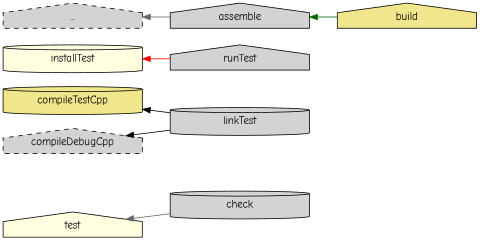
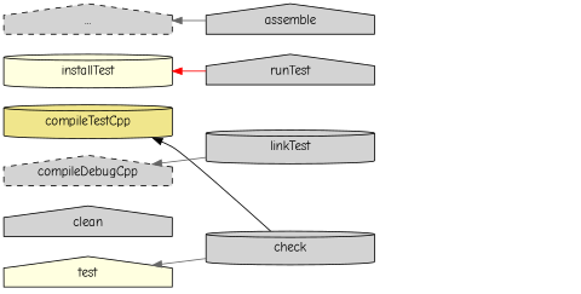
  digraph {
    fontname="Comic Neue"
    rankdir=LR
    node [fillcolor=lightgrey fixedsize=true fontname="Comic Neue" shape=house style=filled]
    edge [fontname="Comic Neue" dir=back]
    compileTestCpp [fillcolor=khaki height=0.5 shape=cylinder width=2.5]
    compileDebugCpp [height=0.5 style="dashed,filled" width=2.5]
+   clean [height=0.5 width=2.5]
    linkTest [height=0.5 shape=cylinder width=2.5]
    installTest [fillcolor=lightyellow height=0.5 shape=cylinder width=2.5]
    runTest [height=0.5 width=2.5]
    test [fillcolor=lightyellow height=0.5 width=2.5]
    check [height=0.5 shape=cylinder width=2.5]
-   build [fillcolor=khaki height=0.5 width=2.5]
    assemble [height=0.5 width=2.5]
    n11 [height=0.5 label="..." style="dashed,filled" width=2.5]
    subgraph sub_1 {
      rank=same
      compileTestCpp
      compileDebugCpp
+     clean
    }
    compileTestCpp -> compileDebugCpp [style=invis dir=""]
-   compileTestCpp -> linkTest [color=black]
-   compileDebugCpp -> linkTest [color=black]
+   compileTestCpp -> check [color=black]
+   compileDebugCpp -> clean [style=invis dir=""]
+   compileDebugCpp -> linkTest [color=gray40]
    installTest -> runTest [color=red]
    test -> check [color=gray40]
-   assemble -> build [color=darkgreen]
    n11 -> assemble [color=gray40]
  }
